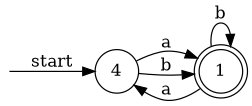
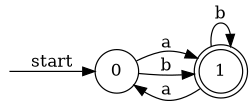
  digraph {
    rankdir=LR
    __start [shape=point style=invis]
-   0 [shape=circle label=4]
+   0 [shape=circle]
    1 [shape=doublecircle]
    __start -> 0 [label=start]
    0 -> 1 [label=a]
    0 -> 1 [label=b]
    1 -> 0 [label=a]
    1 -> 1 [label=b]
  }
